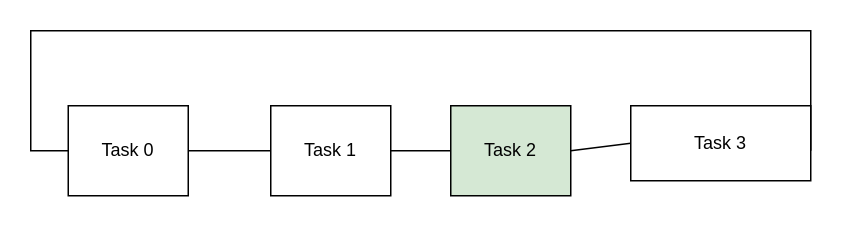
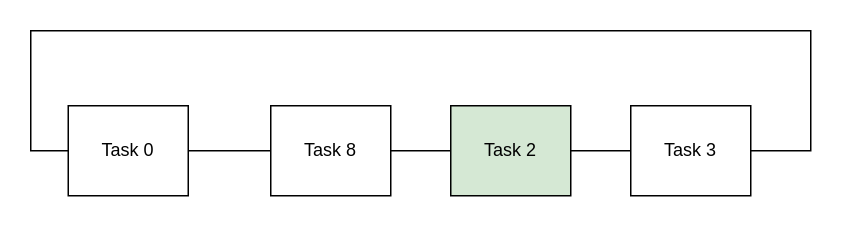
  <mxCell id="0" />
  <mxCell id="1" parent="0" />
  <mxCell id="2" value="Task 0" style="rounded=0;whiteSpace=wrap;html=1;" parent="1" vertex="1"><mxGeometry x="45" y="70" width="80" height="60" as="geometry" /></mxCell>
- <mxCell id="3" value="Task 3" style="rounded=0;whiteSpace=wrap;html=1;" parent="1" vertex="1"><mxGeometry x="420" y="70" width="120" height="50" as="geometry" /></mxCell>
+ <mxCell id="3" value="Task 3" style="rounded=0;whiteSpace=wrap;html=1;" parent="1" vertex="1"><mxGeometry x="420" y="70" width="80" height="60" as="geometry" /></mxCell>
  <mxCell id="4" value="Task 2" style="rounded=0;whiteSpace=wrap;html=1;fillColor=#d5e8d4;" parent="1" vertex="1"><mxGeometry x="300" y="70" width="80" height="60" as="geometry" /></mxCell>
- <mxCell id="5" value="Task 1" style="rounded=0;whiteSpace=wrap;html=1;" parent="1" vertex="1"><mxGeometry x="180" y="70" width="80" height="60" as="geometry" /></mxCell>
+ <mxCell id="5" value="Task 8" style="rounded=0;whiteSpace=wrap;html=1;" parent="1" vertex="1"><mxGeometry x="180" y="70" width="80" height="60" as="geometry" /></mxCell>
  <mxCell id="6" value="" style="endArrow=none;html=1;rounded=0;entryX=0;entryY=0.5;entryDx=0;entryDy=0;exitX=1;exitY=0.5;exitDx=0;exitDy=0;" edge="1" parent="1" source="2" target="5"><mxGeometry width="50" height="50" relative="1" as="geometry"><mxPoint x="200" y="249" as="sourcePoint" /><mxPoint x="228" y="82" as="targetPoint" /></mxGeometry></mxCell>
  <mxCell id="7" value="" style="endArrow=none;html=1;rounded=0;entryX=0;entryY=0.5;entryDx=0;entryDy=0;exitX=1;exitY=0.5;exitDx=0;exitDy=0;" edge="1" parent="1" source="5" target="4"><mxGeometry width="50" height="50" relative="1" as="geometry"><mxPoint x="350" y="249" as="sourcePoint" /><mxPoint x="400" y="199" as="targetPoint" /></mxGeometry></mxCell>
  <mxCell id="8" value="" style="endArrow=none;html=1;rounded=0;entryX=0;entryY=0.5;entryDx=0;entryDy=0;exitX=1;exitY=0.5;exitDx=0;exitDy=0;" edge="1" parent="1" source="4" target="3"><mxGeometry width="50" height="50" relative="1" as="geometry"><mxPoint x="590" y="249" as="sourcePoint" /><mxPoint x="640" y="199" as="targetPoint" /></mxGeometry></mxCell>
  <mxCell id="9" value="" style="endArrow=none;html=1;rounded=0;exitX=0;exitY=0.5;exitDx=0;exitDy=0;entryX=1;entryY=0.5;entryDx=0;entryDy=0;" edge="1" parent="1" source="2" target="3"><mxGeometry width="50" height="50" relative="1" as="geometry"><mxPoint x="100" y="310" as="sourcePoint" /><mxPoint x="580" y="180" as="targetPoint" /><Array as="points"><mxPoint x="20" y="100" /><mxPoint x="20" y="20" /><mxPoint x="270" y="20" /><mxPoint x="540" y="20" /><mxPoint x="540" y="100" /></Array></mxGeometry></mxCell>
